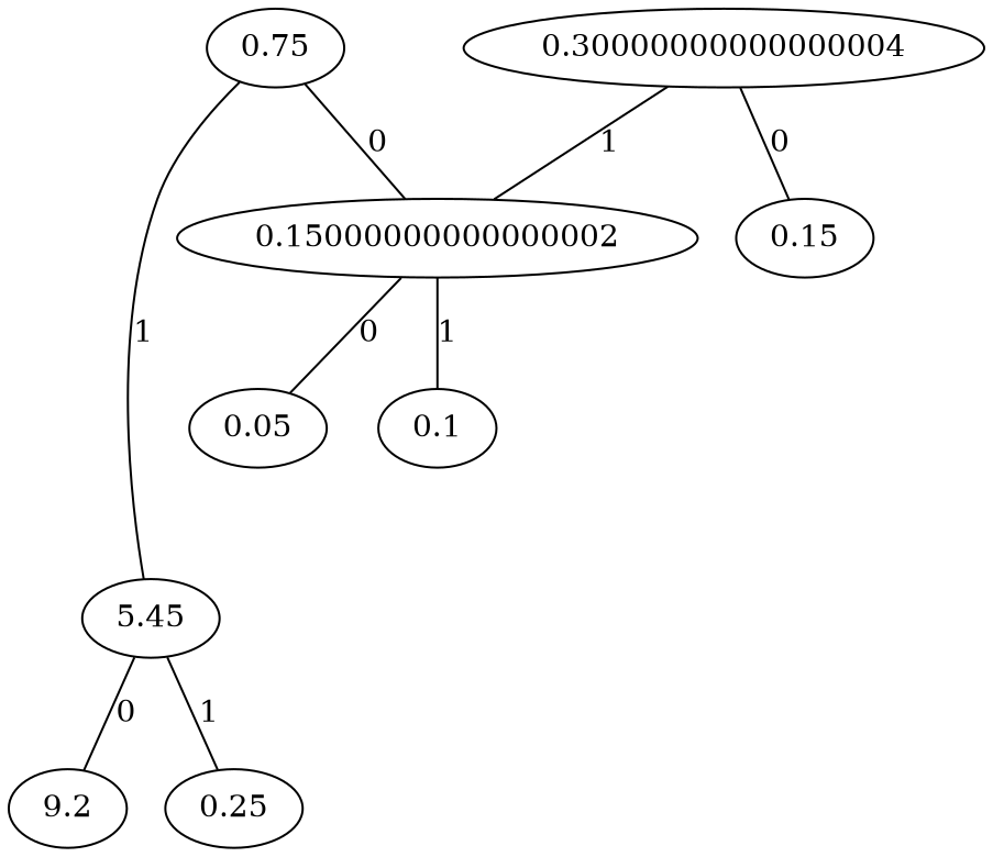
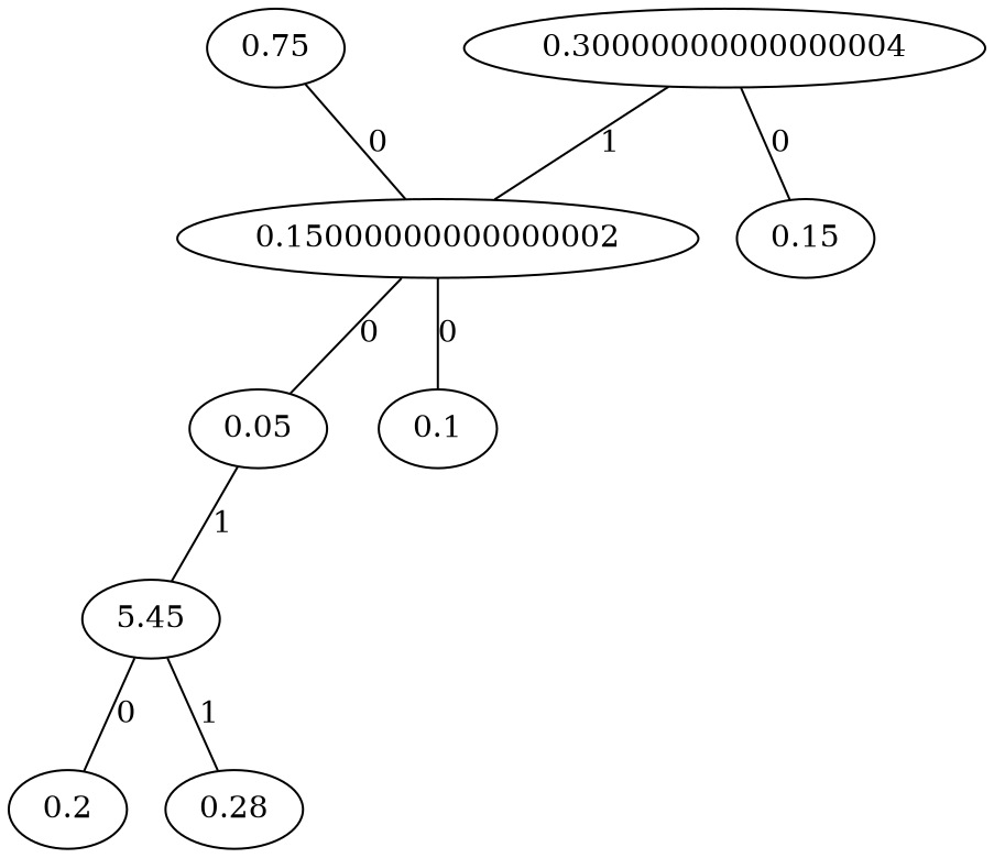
  graph {
    n1 [label=5.45]
    0.75
    0.15000000000000002
    0.30000000000000004
    0.15
-   0.2 [label=9.2]
-   0.25
+   0.2
+   0.25 [label=0.28]
    0.05
    0.1
    n1 -- 0.2 [label=0]
    n1 -- 0.25 [label=1]
-   0.75 -- n1 [label=1]
+   0.05 -- n1 [label=1]
    0.75 -- 0.15000000000000002 [label=0]
    0.15000000000000002 -- 0.05 [label=0]
-   0.15000000000000002 -- 0.1 [label=1]
+   0.15000000000000002 -- 0.1 [label=0]
    0.30000000000000004 -- 0.15000000000000002 [label=1]
    0.30000000000000004 -- 0.15 [label=0]
  }
